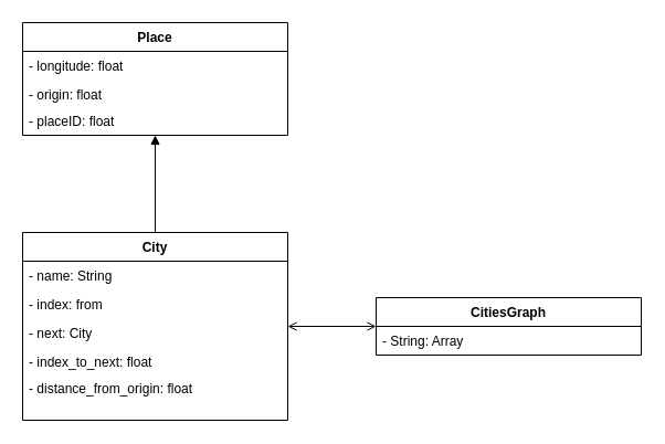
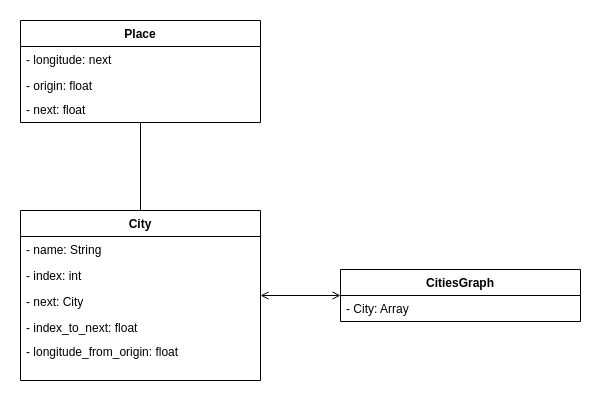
  <mxCell id="0" />
  <mxCell id="1" parent="0" />
  <mxCell id="2" value="Place" style="swimlane;fontStyle=1;childLayout=stackLayout;horizontal=1;startSize=26;fillColor=none;horizontalStack=0;resizeParent=1;resizeParentMax=0;resizeLast=0;collapsible=1;marginBottom=0;" vertex="1" parent="1"><mxGeometry x="20" y="20" width="240" height="102" as="geometry" /></mxCell>
- <mxCell id="3" value="- longitude: float" style="text;strokeColor=none;fillColor=none;align=left;verticalAlign=top;spacingLeft=4;spacingRight=4;overflow=hidden;rotatable=0;points=[[0,0.5],[1,0.5]];portConstraint=eastwest;" vertex="1" parent="2"><mxGeometry y="26" width="240" height="26" as="geometry" /></mxCell>
+ <mxCell id="3" value="- longitude: next" style="text;strokeColor=none;fillColor=none;align=left;verticalAlign=top;spacingLeft=4;spacingRight=4;overflow=hidden;rotatable=0;points=[[0,0.5],[1,0.5]];portConstraint=eastwest;" vertex="1" parent="2"><mxGeometry y="26" width="240" height="26" as="geometry" /></mxCell>
  <mxCell id="4" value="- origin: float" style="text;strokeColor=none;fillColor=none;align=left;verticalAlign=top;spacingLeft=4;spacingRight=4;overflow=hidden;rotatable=0;points=[[0,0.5],[1,0.5]];portConstraint=eastwest;" vertex="1" parent="2"><mxGeometry y="52" width="240" height="24" as="geometry" /></mxCell>
- <mxCell id="5" value="- placeID: float " style="text;strokeColor=none;fillColor=none;align=left;verticalAlign=top;spacingLeft=4;spacingRight=4;overflow=hidden;rotatable=0;points=[[0,0.5],[1,0.5]];portConstraint=eastwest;" vertex="1" parent="2"><mxGeometry y="76" width="240" height="26" as="geometry" /></mxCell>
- <mxCell id="6" style="edgeStyle=orthogonalEdgeStyle;rounded=0;orthogonalLoop=1;jettySize=auto;html=1;endArrow=block;endFill=1;" edge="1" parent="1" source="7" target="2"><mxGeometry relative="1" as="geometry"><mxPoint x="140" y="130" as="targetPoint" /></mxGeometry></mxCell>
+ <mxCell id="5" value="- next: float " style="text;strokeColor=none;fillColor=none;align=left;verticalAlign=top;spacingLeft=4;spacingRight=4;overflow=hidden;rotatable=0;points=[[0,0.5],[1,0.5]];portConstraint=eastwest;" vertex="1" parent="2"><mxGeometry y="76" width="240" height="26" as="geometry" /></mxCell>
+ <mxCell id="6" style="edgeStyle=orthogonalEdgeStyle;rounded=0;orthogonalLoop=1;jettySize=auto;html=1;endArrow=none;endFill=1;" edge="1" parent="1" source="7" target="2"><mxGeometry relative="1" as="geometry"><mxPoint x="140" y="130" as="targetPoint" /></mxGeometry></mxCell>
  <mxCell id="7" value="City" style="swimlane;fontStyle=1;childLayout=stackLayout;horizontal=1;startSize=26;fillColor=none;horizontalStack=0;resizeParent=1;resizeParentMax=0;resizeLast=0;collapsible=1;marginBottom=0;" vertex="1" parent="1"><mxGeometry x="20" y="210" width="240" height="170" as="geometry" /></mxCell>
  <mxCell id="8" value="- name: String" style="text;strokeColor=none;fillColor=none;align=left;verticalAlign=top;spacingLeft=4;spacingRight=4;overflow=hidden;rotatable=0;points=[[0,0.5],[1,0.5]];portConstraint=eastwest;" vertex="1" parent="7"><mxGeometry y="26" width="240" height="26" as="geometry" /></mxCell>
- <mxCell id="9" value="- index: from" style="text;strokeColor=none;fillColor=none;align=left;verticalAlign=top;spacingLeft=4;spacingRight=4;overflow=hidden;rotatable=0;points=[[0,0.5],[1,0.5]];portConstraint=eastwest;" vertex="1" parent="7"><mxGeometry y="52" width="240" height="26" as="geometry" /></mxCell>
+ <mxCell id="9" value="- index: int" style="text;strokeColor=none;fillColor=none;align=left;verticalAlign=top;spacingLeft=4;spacingRight=4;overflow=hidden;rotatable=0;points=[[0,0.5],[1,0.5]];portConstraint=eastwest;" vertex="1" parent="7"><mxGeometry y="52" width="240" height="26" as="geometry" /></mxCell>
  <mxCell id="10" value="- next: City" style="text;strokeColor=none;fillColor=none;align=left;verticalAlign=top;spacingLeft=4;spacingRight=4;overflow=hidden;rotatable=0;points=[[0,0.5],[1,0.5]];portConstraint=eastwest;" vertex="1" parent="7"><mxGeometry y="78" width="240" height="26" as="geometry" /></mxCell>
  <mxCell id="11" value="- index_to_next: float" style="text;strokeColor=none;fillColor=none;align=left;verticalAlign=top;spacingLeft=4;spacingRight=4;overflow=hidden;rotatable=0;points=[[0,0.5],[1,0.5]];portConstraint=eastwest;" vertex="1" parent="7"><mxGeometry y="104" width="240" height="24" as="geometry" /></mxCell>
- <mxCell id="12" value="- distance_from_origin: float" style="text;strokeColor=none;fillColor=none;align=left;verticalAlign=top;spacingLeft=4;spacingRight=4;overflow=hidden;rotatable=0;points=[[0,0.5],[1,0.5]];portConstraint=eastwest;" vertex="1" parent="7"><mxGeometry y="128" width="240" height="42" as="geometry" /></mxCell>
+ <mxCell id="12" value="- longitude_from_origin: float" style="text;strokeColor=none;fillColor=none;align=left;verticalAlign=top;spacingLeft=4;spacingRight=4;overflow=hidden;rotatable=0;points=[[0,0.5],[1,0.5]];portConstraint=eastwest;" vertex="1" parent="7"><mxGeometry y="128" width="240" height="42" as="geometry" /></mxCell>
  <mxCell id="13" style="edgeStyle=orthogonalEdgeStyle;rounded=0;orthogonalLoop=1;jettySize=auto;html=1;startArrow=open;startFill=0;endArrow=open;endFill=0;" edge="1" parent="1" source="14" target="7"><mxGeometry relative="1" as="geometry" /></mxCell>
  <mxCell id="14" value="CitiesGraph" style="swimlane;fontStyle=1;childLayout=stackLayout;horizontal=1;startSize=26;fillColor=none;horizontalStack=0;resizeParent=1;resizeParentMax=0;resizeLast=0;collapsible=1;marginBottom=0;" vertex="1" parent="1"><mxGeometry x="340" y="269" width="240" height="52" as="geometry" /></mxCell>
- <mxCell id="15" value="- String: Array" style="text;strokeColor=none;fillColor=none;align=left;verticalAlign=top;spacingLeft=4;spacingRight=4;overflow=hidden;rotatable=0;points=[[0,0.5],[1,0.5]];portConstraint=eastwest;" vertex="1" parent="14"><mxGeometry y="26" width="240" height="26" as="geometry" /></mxCell>
+ <mxCell id="15" value="- City: Array" style="text;strokeColor=none;fillColor=none;align=left;verticalAlign=top;spacingLeft=4;spacingRight=4;overflow=hidden;rotatable=0;points=[[0,0.5],[1,0.5]];portConstraint=eastwest;" vertex="1" parent="14"><mxGeometry y="26" width="240" height="26" as="geometry" /></mxCell>
